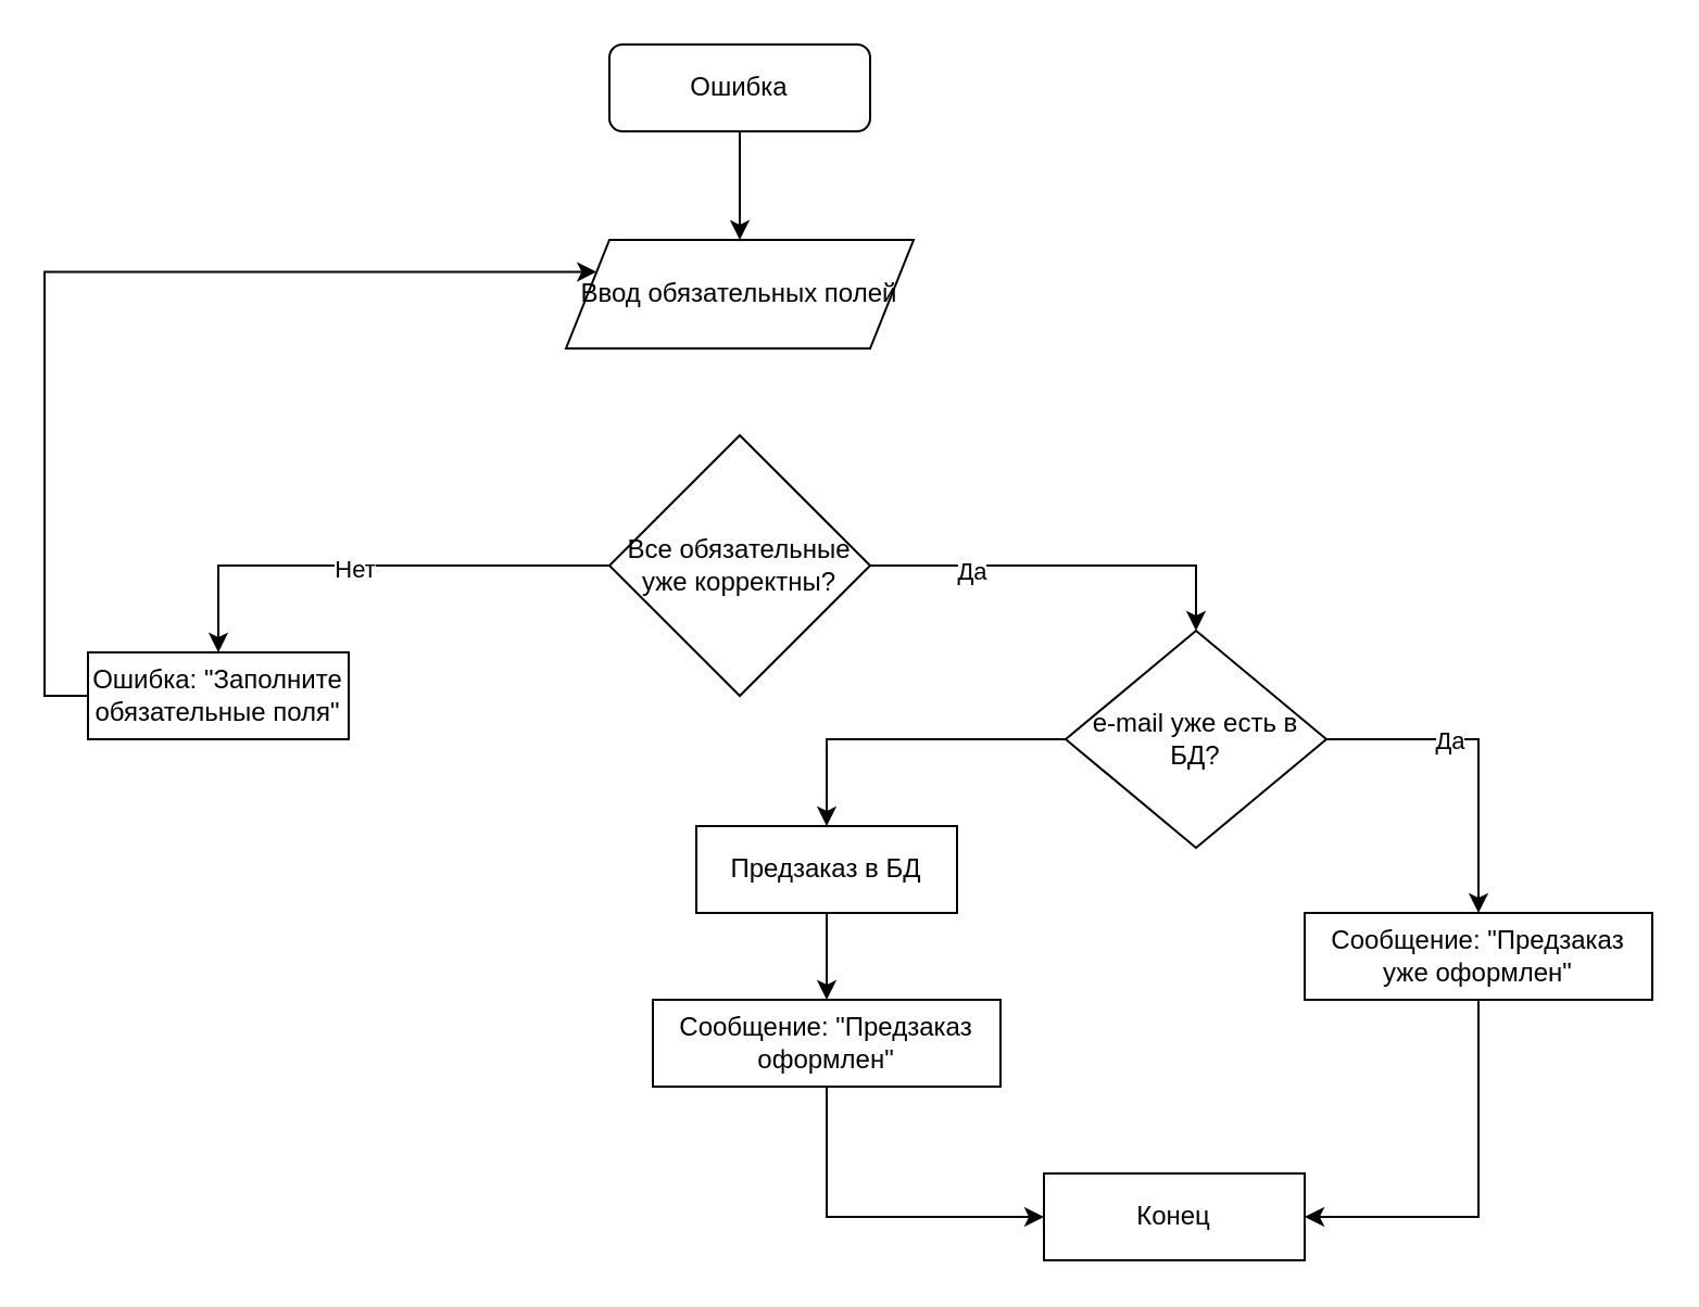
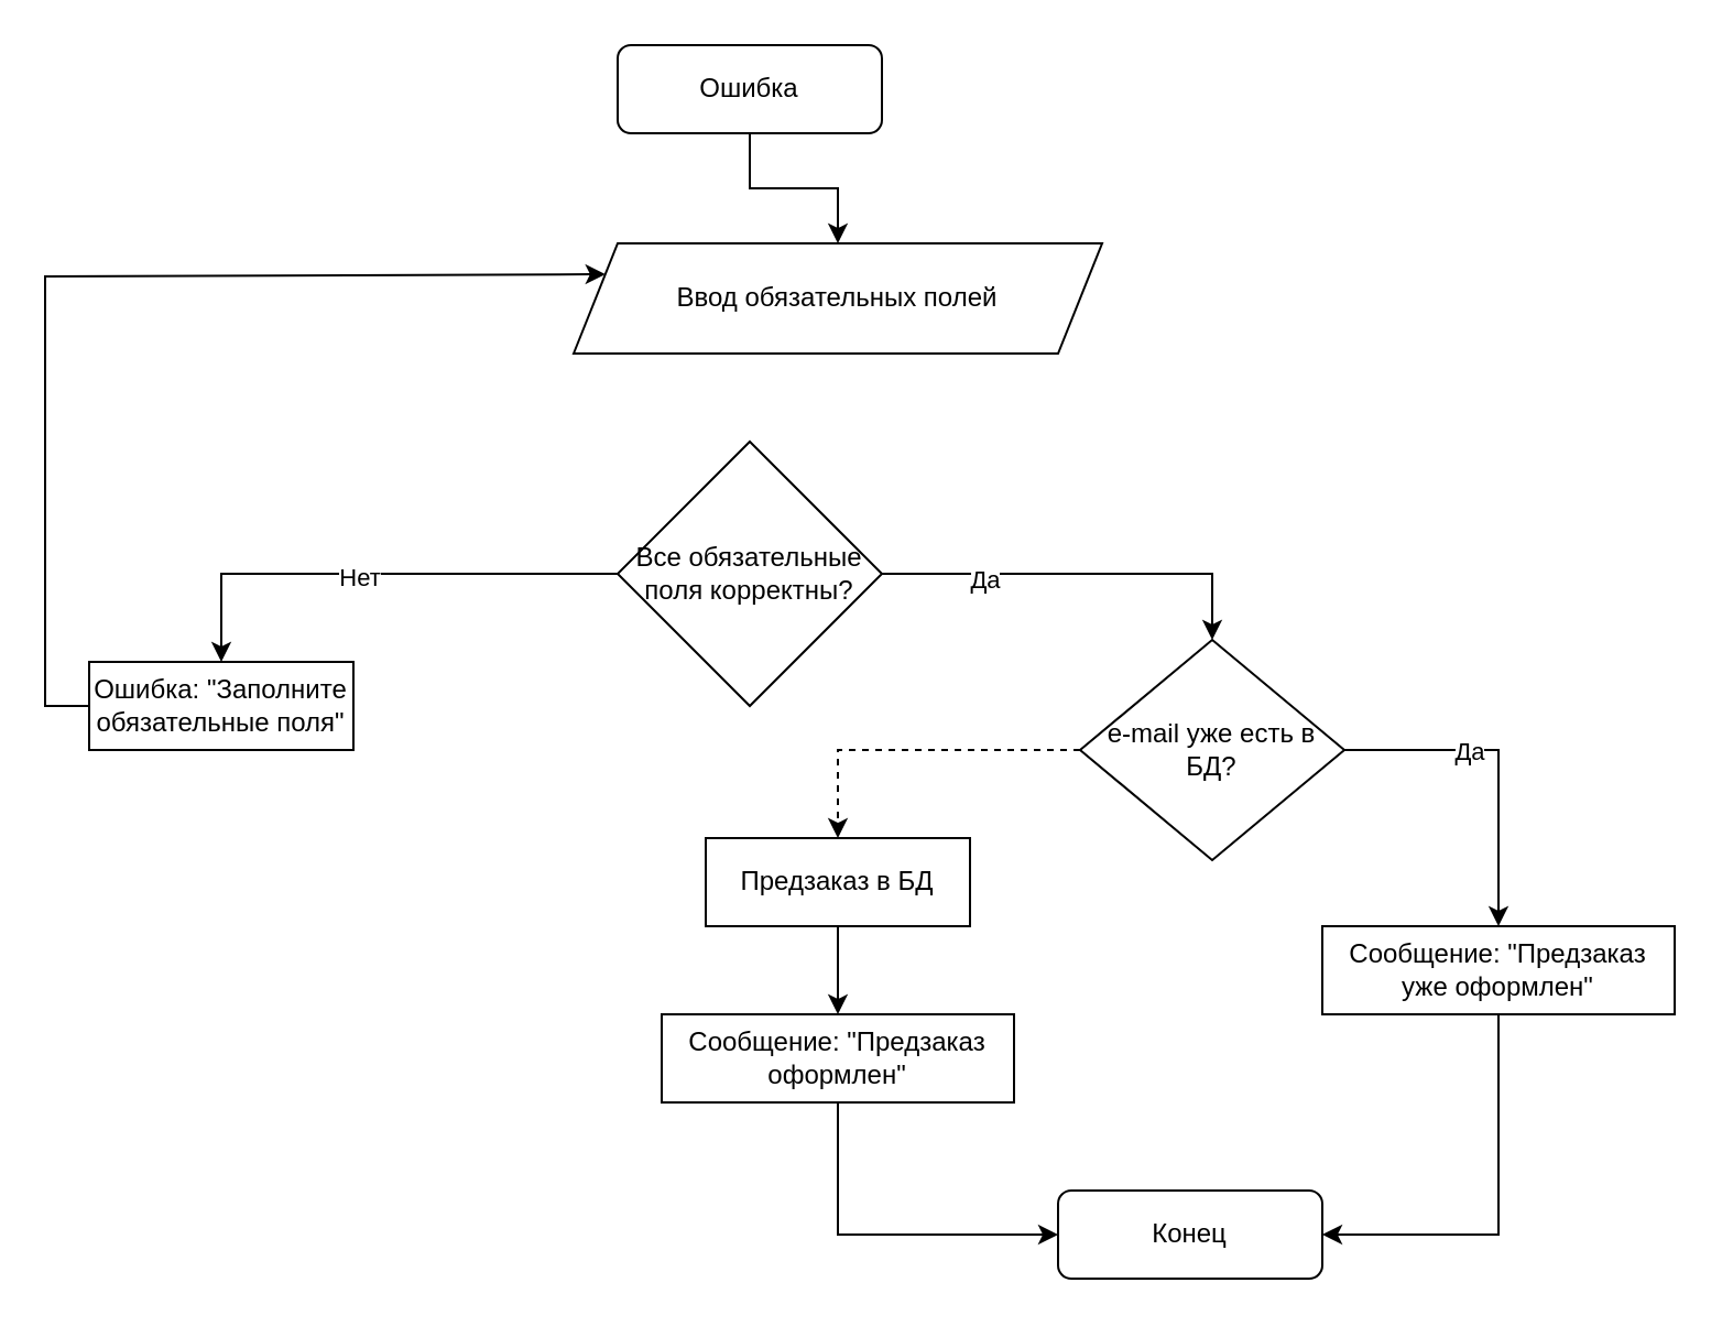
  <mxCell id="0" />
  <mxCell id="1" parent="0" />
  <mxCell id="2" style="edgeStyle=orthogonalEdgeStyle;rounded=0;orthogonalLoop=1;jettySize=auto;html=1;exitX=0.5;exitY=1;exitDx=0;exitDy=0;" edge="1" parent="1" source="3" target="5"><mxGeometry relative="1" as="geometry" /></mxCell>
  <mxCell id="3" value="Ошибка" style="rounded=1;whiteSpace=wrap;html=1;" vertex="1" parent="1"><mxGeometry x="280" y="20" width="120" height="40" as="geometry" /></mxCell>
- <mxCell id="4" value="Конец" style="whiteSpace=wrap;html=1;rounded=0;" vertex="1" parent="1"><mxGeometry x="480" y="540" width="120" height="40" as="geometry" /></mxCell>
- <mxCell id="5" value="Ввод обязательных полей" style="shape=parallelogram;perimeter=parallelogramPerimeter;whiteSpace=wrap;html=1;fixedSize=1;" vertex="1" parent="1"><mxGeometry x="260" y="110" width="160" height="50" as="geometry" /></mxCell>
+ <mxCell id="4" value="Конец" style="rounded=1;whiteSpace=wrap;html=1;" vertex="1" parent="1"><mxGeometry x="480" y="540" width="120" height="40" as="geometry" /></mxCell>
+ <mxCell id="5" value="Ввод обязательных полей" style="shape=parallelogram;perimeter=parallelogramPerimeter;whiteSpace=wrap;html=1;fixedSize=1;" vertex="1" parent="1"><mxGeometry x="260" y="110" width="240" height="50" as="geometry" /></mxCell>
  <mxCell id="6" style="edgeStyle=orthogonalEdgeStyle;rounded=0;orthogonalLoop=1;jettySize=auto;html=1;exitX=0;exitY=0.5;exitDx=0;exitDy=0;entryX=0.5;entryY=0;entryDx=0;entryDy=0;" edge="1" parent="1" source="10" target="12"><mxGeometry relative="1" as="geometry" /></mxCell>
  <mxCell id="7" value="Нет" style="edgeLabel;html=1;align=center;verticalAlign=middle;resizable=0;points=[];" vertex="1" connectable="0" parent="6"><mxGeometry x="0.073" y="1" relative="1" as="geometry"><mxPoint as="offset" /></mxGeometry></mxCell>
  <mxCell id="8" style="edgeStyle=orthogonalEdgeStyle;rounded=0;orthogonalLoop=1;jettySize=auto;html=1;exitX=1;exitY=0.5;exitDx=0;exitDy=0;entryX=0.5;entryY=0;entryDx=0;entryDy=0;" edge="1" parent="1" source="10" target="16"><mxGeometry relative="1" as="geometry"><mxPoint x="521.96" y="299" as="targetPoint" /></mxGeometry></mxCell>
  <mxCell id="9" value="Да" style="edgeLabel;html=1;align=center;verticalAlign=middle;resizable=0;points=[];" vertex="1" connectable="0" parent="8"><mxGeometry x="-0.491" y="-2" relative="1" as="geometry"><mxPoint as="offset" /></mxGeometry></mxCell>
- <mxCell id="10" value="Все обязательные уже корректны?" style="rhombus;whiteSpace=wrap;html=1;" vertex="1" parent="1"><mxGeometry x="280" y="200" width="120" height="120" as="geometry" /></mxCell>
+ <mxCell id="10" value="Все обязательные поля корректны?" style="rhombus;whiteSpace=wrap;html=1;" vertex="1" parent="1"><mxGeometry x="280" y="200" width="120" height="120" as="geometry" /></mxCell>
  <mxCell id="11" style="edgeStyle=orthogonalEdgeStyle;rounded=0;orthogonalLoop=1;jettySize=auto;html=1;exitX=0;exitY=0.5;exitDx=0;exitDy=0;entryX=0;entryY=0.25;entryDx=0;entryDy=0;" edge="1" parent="1" source="12" target="5"><mxGeometry relative="1" as="geometry"><Array as="points"><mxPoint x="20" y="320" /><mxPoint x="20" y="125" /></Array></mxGeometry></mxCell>
  <mxCell id="12" value="Ошибка: &quot;Заполните обязательные поля&quot;" style="rounded=0;whiteSpace=wrap;html=1;" vertex="1" parent="1"><mxGeometry x="40" y="300" width="120" height="40" as="geometry" /></mxCell>
  <mxCell id="13" style="edgeStyle=orthogonalEdgeStyle;rounded=0;orthogonalLoop=1;jettySize=auto;html=1;exitX=1;exitY=0.5;exitDx=0;exitDy=0;entryX=0.5;entryY=0;entryDx=0;entryDy=0;" edge="1" parent="1" source="16" target="18"><mxGeometry relative="1" as="geometry" /></mxCell>
  <mxCell id="14" value="Да" style="edgeLabel;html=1;align=center;verticalAlign=middle;resizable=0;points=[];" vertex="1" connectable="0" parent="13"><mxGeometry x="-0.253" relative="1" as="geometry"><mxPoint as="offset" /></mxGeometry></mxCell>
- <mxCell id="15" style="edgeStyle=orthogonalEdgeStyle;rounded=0;orthogonalLoop=1;jettySize=auto;html=1;exitX=0;exitY=0.5;exitDx=0;exitDy=0;entryX=0.5;entryY=0;entryDx=0;entryDy=0;" edge="1" parent="1" source="16" target="20"><mxGeometry relative="1" as="geometry" /></mxCell>
+ <mxCell id="15" style="edgeStyle=orthogonalEdgeStyle;rounded=0;orthogonalLoop=1;jettySize=auto;html=1;exitX=0;exitY=0.5;exitDx=0;exitDy=0;entryX=0.5;entryY=0;entryDx=0;entryDy=0;dashed=1;" edge="1" parent="1" source="16" target="20"><mxGeometry relative="1" as="geometry" /></mxCell>
  <mxCell id="16" value="&lt;span style=&quot;&quot;&gt;e-mail уже есть в БД?&lt;/span&gt;" style="rhombus;whiteSpace=wrap;html=1;" vertex="1" parent="1"><mxGeometry x="490" y="290" width="120" height="100" as="geometry" /></mxCell>
  <mxCell id="17" style="edgeStyle=orthogonalEdgeStyle;rounded=0;orthogonalLoop=1;jettySize=auto;html=1;exitX=0.5;exitY=1;exitDx=0;exitDy=0;entryX=1;entryY=0.5;entryDx=0;entryDy=0;" edge="1" parent="1" source="18" target="4"><mxGeometry relative="1" as="geometry" /></mxCell>
  <mxCell id="18" value="Сообщение: &quot;Предзаказ уже оформлен&quot;" style="rounded=0;whiteSpace=wrap;html=1;" vertex="1" parent="1"><mxGeometry x="600" y="420" width="160" height="40" as="geometry" /></mxCell>
  <mxCell id="19" style="edgeStyle=orthogonalEdgeStyle;rounded=0;orthogonalLoop=1;jettySize=auto;html=1;exitX=0.5;exitY=1;exitDx=0;exitDy=0;entryX=0.5;entryY=0;entryDx=0;entryDy=0;" edge="1" parent="1" source="20" target="22"><mxGeometry relative="1" as="geometry" /></mxCell>
  <mxCell id="20" value="Предзаказ в БД" style="rounded=0;whiteSpace=wrap;html=1;" vertex="1" parent="1"><mxGeometry x="320" y="380" width="120" height="40" as="geometry" /></mxCell>
  <mxCell id="21" style="edgeStyle=orthogonalEdgeStyle;rounded=0;orthogonalLoop=1;jettySize=auto;html=1;exitX=0.5;exitY=1;exitDx=0;exitDy=0;entryX=0;entryY=0.5;entryDx=0;entryDy=0;" edge="1" parent="1" source="22" target="4"><mxGeometry relative="1" as="geometry" /></mxCell>
  <mxCell id="22" value="Сообщение: &quot;Предзаказ оформлен&quot;" style="rounded=0;whiteSpace=wrap;html=1;" vertex="1" parent="1"><mxGeometry x="300" y="460" width="160" height="40" as="geometry" /></mxCell>
